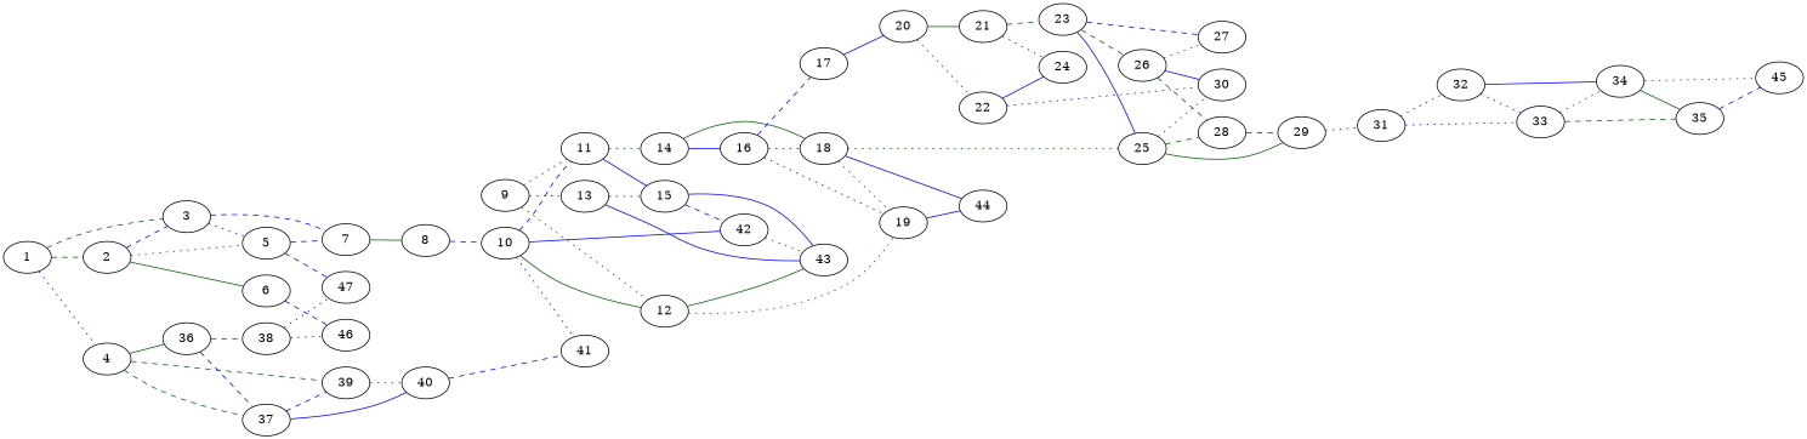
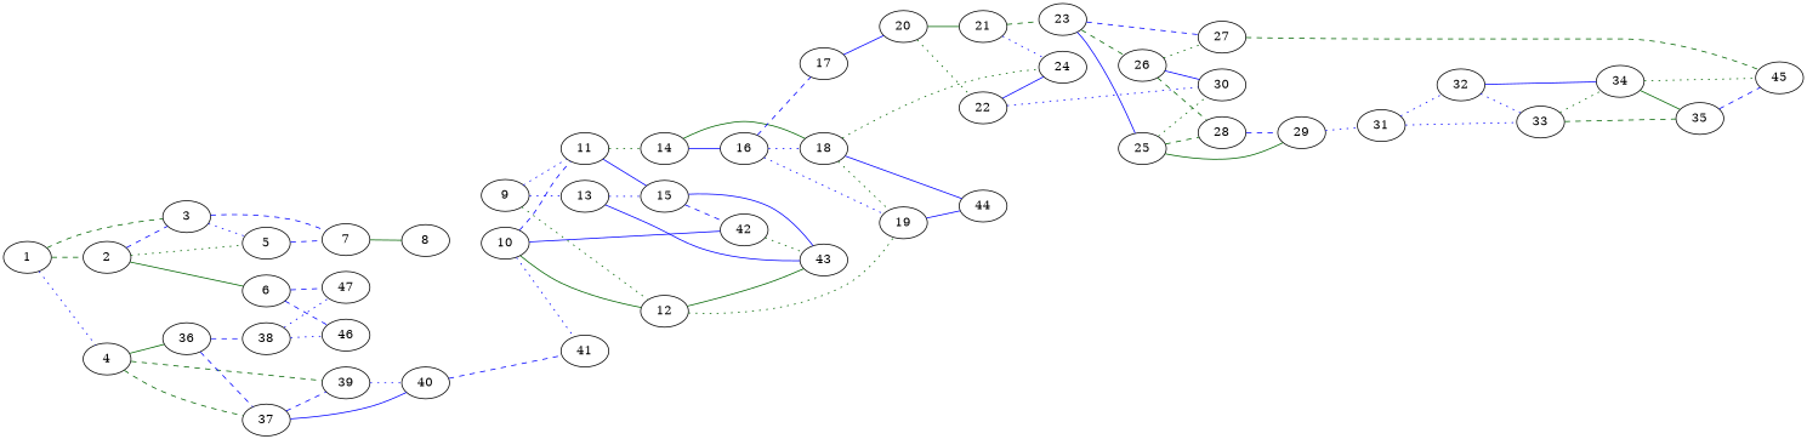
  graph {
    rankdir=LR
    edge [color=blue style=dotted]
    1
    2
    3
    4
    5
    6
    7
    36
    37
    39
    46
    47
    8
    38
    40
    10
    9
    11
    12
    13
    41
    42
    14
    15
    19
    43
    16
    18
    44
    17
    20
    24
    21
    22
    23
    30
    25
    26
    27
    28
    29
    45
    31
    32
    33
    34
    35
    1 -- 2 [color=darkgreen style=dashed]
    1 -- 3 [color=darkgreen style=dashed]
    1 -- 4
    2 -- 3 [style=dashed]
    2 -- 5 [color=darkgreen]
    2 -- 6 [color=darkgreen style=solid]
    3 -- 5
    3 -- 7 [style=dashed]
    4 -- 36 [color=darkgreen style=solid]
    4 -- 37 [color=darkgreen style=dashed]
    4 -- 39 [color=darkgreen style=dashed]
    5 -- 7 [style=dashed]
    6 -- 46 [style=dashed]
-   5 -- 47 [style=dashed]
+   6 -- 47 [style=dashed]
    7 -- 8 [color=darkgreen style=solid]
    36 -- 37 [style=dashed]
    36 -- 38 [style=dashed]
    37 -- 39 [style=dashed]
    37 -- 40 [style=solid]
    39 -- 40
-   8 -- 10 [style=dashed]
    38 -- 46
    38 -- 47
    40 -- 41 [style=dashed]
    10 -- 11 [style=dashed]
    10 -- 12 [color=darkgreen style=solid]
    10 -- 41
    10 -- 42 [style=solid]
    9 -- 11
    9 -- 12 [color=darkgreen]
    9 -- 13
    11 -- 14 [color=darkgreen]
    11 -- 15 [style=solid]
    12 -- 19 [color=darkgreen]
    12 -- 43 [color=darkgreen style=solid]
    13 -- 15
    13 -- 43 [style=solid]
    42 -- 43 [color=darkgreen]
    14 -- 16 [style=solid]
    14 -- 18 [color=darkgreen style=solid]
    15 -- 42 [style=dashed]
    15 -- 43 [style=solid]
    19 -- 44 [style=solid]
    16 -- 19
    16 -- 18
    16 -- 17 [style=dashed]
    18 -- 19 [color=darkgreen]
    18 -- 44 [style=solid]
-   18 -- 25 [color=darkgreen]
+   18 -- 24 [color=darkgreen]
    17 -- 20 [style=solid]
    20 -- 21 [color=darkgreen style=solid]
    20 -- 22 [color=darkgreen]
    21 -- 24
    21 -- 23 [color=darkgreen style=dashed]
    22 -- 24 [style=solid]
    22 -- 30
    23 -- 25 [style=solid]
    23 -- 26 [color=darkgreen style=dashed]
    23 -- 27 [style=dashed]
    25 -- 30 [color=darkgreen]
    25 -- 28 [color=darkgreen style=dashed]
    25 -- 29 [color=darkgreen style=solid]
    26 -- 30 [style=solid]
    26 -- 27 [color=darkgreen]
    26 -- 28 [color=darkgreen style=dashed]
+   27 -- 45 [color=darkgreen style=dashed]
    28 -- 29 [style=dashed]
    29 -- 31
    31 -- 32
    31 -- 33
    32 -- 33
    32 -- 34 [style=solid]
    33 -- 34 [color=darkgreen]
    33 -- 35 [color=darkgreen style=dashed]
    34 -- 45 [color=darkgreen]
    34 -- 35 [color=darkgreen style=solid]
    35 -- 45 [style=dashed]
  }
